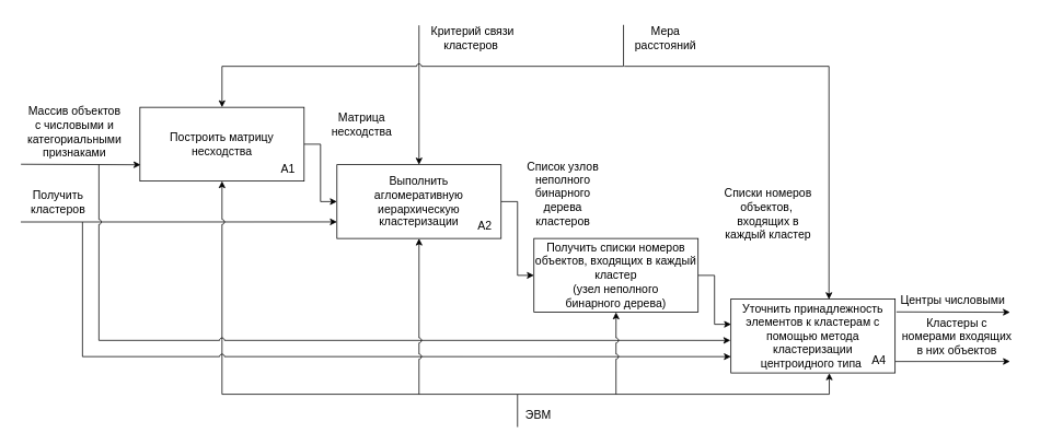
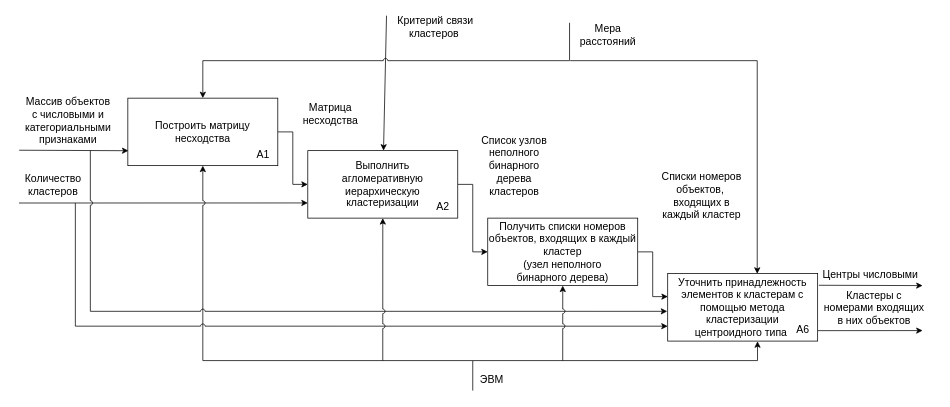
  <mxCell id="0" />
  <mxCell id="1" parent="0" />
  <mxCell id="2" style="edgeStyle=none;html=1;fontSize=14;entryX=0.004;entryY=0.779;entryDx=0;entryDy=0;entryPerimeter=0;jumpStyle=arc;exitX=0.036;exitY=0.993;exitDx=0;exitDy=0;exitPerimeter=0;" parent="1" source="10" target="9" edge="1"><mxGeometry relative="1" as="geometry"><mxPoint x="170" y="153" as="targetPoint" /><mxPoint x="30" y="200" as="sourcePoint" /></mxGeometry></mxCell>
  <mxCell id="3" style="edgeStyle=none;html=1;fontSize=14;entryX=0;entryY=0.775;entryDx=0;entryDy=0;jumpStyle=arc;exitX=0.048;exitY=0.997;exitDx=0;exitDy=0;exitPerimeter=0;entryPerimeter=0;" parent="1" source="11" target="21" edge="1"><mxGeometry relative="1" as="geometry"><mxPoint x="170" y="260" as="targetPoint" /><mxPoint x="-30" y="268" as="sourcePoint" /><Array as="points"><mxPoint x="140" y="270" /></Array></mxGeometry></mxCell>
  <mxCell id="4" style="edgeStyle=none;html=1;fontSize=14;jumpStyle=arc;exitX=0;exitY=0.2;exitDx=0;exitDy=0;exitPerimeter=0;" parent="1" source="12" target="21" edge="1"><mxGeometry relative="1" as="geometry"><mxPoint x="540" y="20" as="targetPoint" /><mxPoint x="510" y="-50" as="sourcePoint" /></mxGeometry></mxCell>
  <mxCell id="5" style="edgeStyle=orthogonalEdgeStyle;html=1;fontSize=14;entryX=0.5;entryY=0;entryDx=0;entryDy=0;rounded=0;exitX=-0.009;exitY=0.189;exitDx=0;exitDy=0;exitPerimeter=0;jumpStyle=arc;" parent="1" source="13" target="9" edge="1"><mxGeometry relative="1" as="geometry"><mxPoint x="385" y="30" as="targetPoint" /><mxPoint x="760" y="-40" as="sourcePoint" /><Array as="points"><mxPoint x="759" y="80" /><mxPoint x="270" y="80" /></Array></mxGeometry></mxCell>
  <mxCell id="6" style="edgeStyle=none;html=1;fontSize=14;exitX=1.009;exitY=0.536;exitDx=0;exitDy=0;exitPerimeter=0;" parent="1" source="33" edge="1"><mxGeometry relative="1" as="geometry"><mxPoint x="1230" y="440" as="targetPoint" /><mxPoint x="1120" y="430" as="sourcePoint" /></mxGeometry></mxCell>
  <mxCell id="7" style="edgeStyle=orthogonalEdgeStyle;html=1;fontSize=14;entryX=0.5;entryY=1;entryDx=0;entryDy=0;rounded=0;jumpStyle=arc;" parent="1" target="9" edge="1"><mxGeometry relative="1" as="geometry"><mxPoint x="250" y="310" as="targetPoint" /><mxPoint x="630" y="520" as="sourcePoint" /><Array as="points"><mxPoint x="630" y="480" /><mxPoint x="270" y="480" /></Array></mxGeometry></mxCell>
  <mxCell id="8" style="edgeStyle=orthogonalEdgeStyle;rounded=0;html=1;exitX=1;exitY=0.5;exitDx=0;exitDy=0;entryX=0;entryY=0.5;entryDx=0;entryDy=0;" parent="1" source="9" target="21" edge="1"><mxGeometry relative="1" as="geometry"><mxPoint x="470" y="175.556" as="targetPoint" /><Array as="points"><mxPoint x="390" y="175" /><mxPoint x="390" y="245" /></Array></mxGeometry></mxCell>
  <mxCell id="9" value="&lt;span style=&quot;font-size: 14px;&quot;&gt;Построить матрицу несходства&lt;/span&gt;" style="rounded=0;whiteSpace=wrap;html=1;" parent="1" vertex="1"><mxGeometry x="170" y="130" width="200" height="90" as="geometry" /></mxCell>
  <mxCell id="10" value="Массив объектов &lt;br&gt;c&amp;nbsp;числовыми и &lt;br&gt;категориальными&lt;br&gt;признаками" style="text;html=1;align=center;verticalAlign=middle;resizable=0;points=[];autosize=1;strokeColor=none;fillColor=none;fontSize=14;" parent="1" vertex="1"><mxGeometry x="20" y="120" width="140" height="80" as="geometry" /></mxCell>
- <mxCell id="11" value="Получить &lt;br&gt;кластеров" style="text;html=1;align=center;verticalAlign=middle;resizable=0;points=[];autosize=1;strokeColor=none;fillColor=none;fontSize=14;" parent="1" vertex="1"><mxGeometry x="20" y="220" width="100" height="50" as="geometry" /></mxCell>
- <mxCell id="12" value="Критерий связи&lt;br&gt;кластеров&amp;nbsp;" style="text;html=1;align=center;verticalAlign=middle;resizable=0;points=[];autosize=1;strokeColor=none;fillColor=none;fontSize=14;" parent="1" vertex="1"><mxGeometry x="510" y="20" width="130" height="50" as="geometry" /></mxCell>
+ <mxCell id="11" value="Количество &lt;br&gt;кластеров" style="text;html=1;align=center;verticalAlign=middle;resizable=0;points=[];autosize=1;strokeColor=none;fillColor=none;fontSize=14;" parent="1" vertex="1"><mxGeometry x="20" y="220" width="100" height="50" as="geometry" /></mxCell>
+ <mxCell id="12" value="Критерий связи&lt;br&gt;кластеров&amp;nbsp;" style="text;html=1;align=center;verticalAlign=middle;resizable=0;points=[];autosize=1;strokeColor=none;fillColor=none;fontSize=14;" parent="1" vertex="1"><mxGeometry x="515" y="10" width="130" height="50" as="geometry" /></mxCell>
  <mxCell id="13" value="Мера&lt;br&gt;расстояний" style="text;html=1;align=center;verticalAlign=middle;resizable=0;points=[];autosize=1;strokeColor=none;fillColor=none;fontSize=14;" parent="1" vertex="1"><mxGeometry x="760" y="20" width="100" height="50" as="geometry" /></mxCell>
  <mxCell id="14" value="Кластеры с &lt;br&gt;номерами входящих &lt;br&gt;в них объектов" style="text;html=1;align=center;verticalAlign=middle;resizable=0;points=[];autosize=1;strokeColor=none;fillColor=none;fontSize=14;" parent="1" vertex="1"><mxGeometry x="1085" y="380" width="160" height="60" as="geometry" /></mxCell>
  <mxCell id="15" value="ЭВМ" style="text;html=1;align=center;verticalAlign=middle;resizable=0;points=[];autosize=1;strokeColor=none;fillColor=none;fontSize=14;" parent="1" vertex="1"><mxGeometry x="630" y="490" width="50" height="30" as="geometry" /></mxCell>
  <mxCell id="16" value="A1" style="text;html=1;align=center;verticalAlign=middle;resizable=0;points=[];autosize=1;strokeColor=none;fillColor=none;fontSize=14;" parent="1" vertex="1"><mxGeometry x="330" y="190" width="40" height="30" as="geometry" /></mxCell>
  <mxCell id="17" value="&lt;font style=&quot;font-size: 14px;&quot;&gt;Матрица &lt;br&gt;несходства&lt;br&gt;&lt;br&gt;&lt;/font&gt;" style="text;html=1;align=center;verticalAlign=middle;resizable=0;points=[];autosize=1;strokeColor=none;fillColor=none;" parent="1" vertex="1"><mxGeometry x="390" y="130" width="100" height="60" as="geometry" /></mxCell>
  <mxCell id="18" style="edgeStyle=orthogonalEdgeStyle;rounded=0;html=1;exitX=1;exitY=0.5;exitDx=0;exitDy=0;fontSize=14;entryX=0;entryY=0.5;entryDx=0;entryDy=0;" parent="1" source="21" target="26" edge="1"><mxGeometry relative="1" as="geometry"><mxPoint x="700" y="440" as="targetPoint" /><Array as="points"><mxPoint x="630" y="245" /><mxPoint x="630" y="335" /></Array></mxGeometry></mxCell>
  <mxCell id="19" style="edgeStyle=orthogonalEdgeStyle;rounded=0;jumpStyle=arc;html=1;entryX=-0.003;entryY=0.559;entryDx=0;entryDy=0;fontSize=14;entryPerimeter=0;" parent="1" target="31" edge="1"><mxGeometry relative="1" as="geometry"><mxPoint x="120" y="200" as="sourcePoint" /><Array as="points"><mxPoint x="120" y="414" /></Array></mxGeometry></mxCell>
  <mxCell id="20" style="edgeStyle=orthogonalEdgeStyle;rounded=0;jumpStyle=arc;html=1;entryX=0;entryY=0.779;entryDx=0;entryDy=0;fontSize=14;entryPerimeter=0;" parent="1" target="31" edge="1"><mxGeometry relative="1" as="geometry"><mxPoint x="100" y="270" as="sourcePoint" /><Array as="points"><mxPoint x="100" y="270" /><mxPoint x="100" y="434" /></Array></mxGeometry></mxCell>
  <mxCell id="21" value="&lt;span style=&quot;font-size: 14px;&quot;&gt;Выполнить &lt;br&gt;агломеративную иерархическую кластеризации&lt;/span&gt;" style="rounded=0;whiteSpace=wrap;html=1;" parent="1" vertex="1"><mxGeometry x="410" y="200" width="200" height="90" as="geometry" /></mxCell>
  <mxCell id="22" value="A2" style="text;html=1;align=center;verticalAlign=middle;resizable=0;points=[];autosize=1;strokeColor=none;fillColor=none;fontSize=14;" parent="1" vertex="1"><mxGeometry x="570" y="260" width="40" height="30" as="geometry" /></mxCell>
- <mxCell id="23" value="Список узлов &lt;br&gt;неполного&lt;br&gt;бинарного&lt;br&gt;дерева &lt;br&gt;кластеров" style="text;html=1;align=center;verticalAlign=middle;resizable=0;points=[];autosize=1;strokeColor=none;fillColor=none;fontSize=14;" parent="1" vertex="1"><mxGeometry x="630" y="185" width="110" height="100" as="geometry" /></mxCell>
+ <mxCell id="23" value="Список узлов &lt;br&gt;неполного&lt;br&gt;бинарного&lt;br&gt;дерева &lt;br&gt;кластеров" style="text;html=1;align=center;verticalAlign=middle;resizable=0;points=[];autosize=1;strokeColor=none;fillColor=none;fontSize=14;" parent="1" vertex="1"><mxGeometry x="630" y="170" width="110" height="100" as="geometry" /></mxCell>
  <mxCell id="24" style="edgeStyle=orthogonalEdgeStyle;rounded=0;html=1;exitX=1;exitY=0.5;exitDx=0;exitDy=0;entryX=0.001;entryY=0.341;entryDx=0;entryDy=0;fontSize=14;entryPerimeter=0;" parent="1" source="26" target="31" edge="1"><mxGeometry relative="1" as="geometry" /></mxCell>
  <mxCell id="25" style="edgeStyle=orthogonalEdgeStyle;rounded=0;jumpStyle=arc;html=1;entryX=0.5;entryY=1;entryDx=0;entryDy=0;fontSize=14;" parent="1" target="21" edge="1"><mxGeometry relative="1" as="geometry"><mxPoint x="510" y="480" as="sourcePoint" /></mxGeometry></mxCell>
  <mxCell id="26" value="&lt;font style=&quot;font-size: 14px;&quot;&gt;Получить списки номеров объектов, входящих в каждый кластер &lt;br&gt;(узел неполного &lt;br&gt;бинарного дерева)&lt;/font&gt;" style="rounded=0;whiteSpace=wrap;html=1;" parent="1" vertex="1"><mxGeometry x="650" y="290" width="200" height="90" as="geometry" /></mxCell>
  <mxCell id="27" style="edgeStyle=orthogonalEdgeStyle;rounded=0;html=1;fontSize=14;entryX=0.597;entryY=0.002;entryDx=0;entryDy=0;entryPerimeter=0;" parent="1" target="31" edge="1"><mxGeometry relative="1" as="geometry"><mxPoint x="1040.231" y="170" as="targetPoint" /><mxPoint x="760" y="80" as="sourcePoint" /><Array as="points"><mxPoint x="1009" y="80" /></Array></mxGeometry></mxCell>
  <mxCell id="28" style="edgeStyle=orthogonalEdgeStyle;rounded=0;jumpStyle=arc;html=1;fontSize=14;entryX=0.599;entryY=1.003;entryDx=0;entryDy=0;entryPerimeter=0;" parent="1" target="31" edge="1"><mxGeometry relative="1" as="geometry"><mxPoint x="1040" y="610" as="targetPoint" /><mxPoint x="630" y="480" as="sourcePoint" /><Array as="points"><mxPoint x="710" y="480" /><mxPoint x="1010" y="480" /></Array></mxGeometry></mxCell>
  <mxCell id="29" style="edgeStyle=orthogonalEdgeStyle;rounded=0;jumpStyle=arc;html=1;entryX=0.5;entryY=1;entryDx=0;entryDy=0;fontSize=14;" parent="1" target="26" edge="1"><mxGeometry relative="1" as="geometry"><mxPoint x="750" y="480" as="sourcePoint" /></mxGeometry></mxCell>
  <mxCell id="30" style="edgeStyle=none;html=1;exitX=1.008;exitY=0.173;exitDx=0;exitDy=0;exitPerimeter=0;" parent="1" source="31" edge="1"><mxGeometry relative="1" as="geometry"><mxPoint x="1230" y="380" as="targetPoint" /></mxGeometry></mxCell>
  <mxCell id="31" value="&lt;span style=&quot;font-size: 14px;&quot;&gt;Уточнить принадлежность элементов к кластерам с помощью метода кластеризации &lt;br&gt;центроидного типа&amp;nbsp;&lt;/span&gt;" style="rounded=0;whiteSpace=wrap;html=1;" parent="1" vertex="1"><mxGeometry x="890" y="364" width="200" height="90" as="geometry" /></mxCell>
  <mxCell id="32" value="Списки номеров &lt;br&gt;объектов,&amp;nbsp;&lt;br&gt;входящих в &lt;br&gt;каждый кластер" style="text;html=1;align=center;verticalAlign=middle;resizable=0;points=[];autosize=1;strokeColor=none;fillColor=none;fontSize=14;" parent="1" vertex="1"><mxGeometry x="870" y="220" width="130" height="80" as="geometry" /></mxCell>
- <mxCell id="33" value="A4" style="text;html=1;align=center;verticalAlign=middle;resizable=0;points=[];autosize=1;strokeColor=none;fillColor=none;fontSize=14;" parent="1" vertex="1"><mxGeometry x="1050" y="424" width="40" height="30" as="geometry" /></mxCell>
+ <mxCell id="33" value="A6" style="text;html=1;align=center;verticalAlign=middle;resizable=0;points=[];autosize=1;strokeColor=none;fillColor=none;fontSize=14;" parent="1" vertex="1"><mxGeometry x="1050" y="424" width="40" height="30" as="geometry" /></mxCell>
  <mxCell id="34" value="&lt;font style=&quot;font-size: 14px;&quot;&gt;Центры числовыми&lt;/font&gt;" style="text;html=1;align=center;verticalAlign=middle;resizable=0;points=[];autosize=1;strokeColor=none;fillColor=none;" parent="1" vertex="1"><mxGeometry x="1085" y="350" width="150" height="30" as="geometry" /></mxCell>
